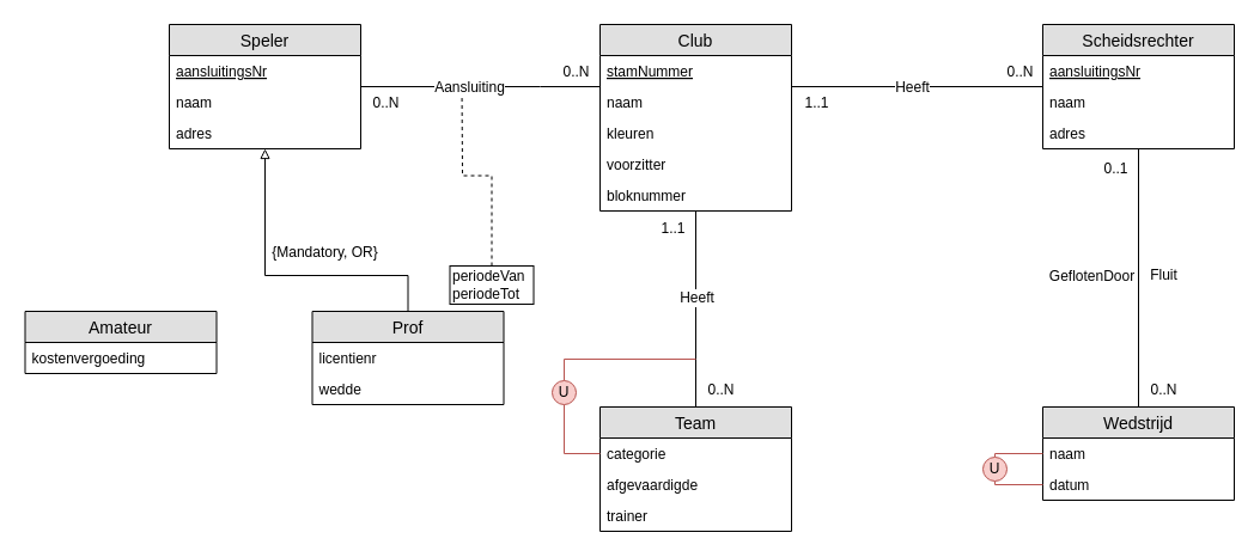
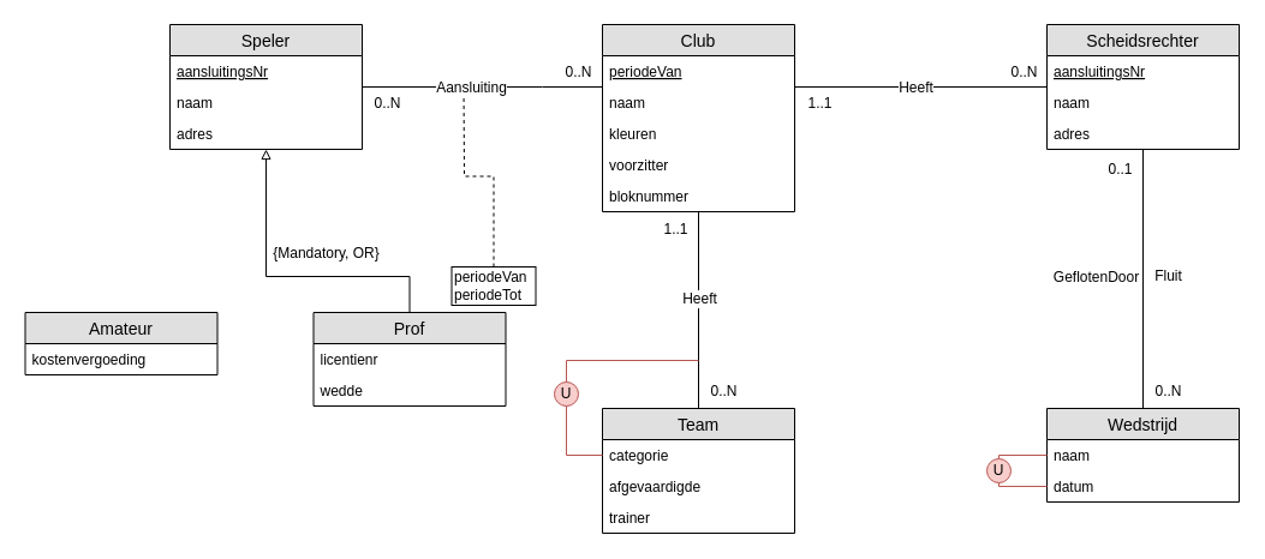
  <mxCell id="0" />
  <mxCell id="1" parent="0" />
  <mxCell id="2" style="edgeStyle=orthogonalEdgeStyle;rounded=0;orthogonalLoop=1;jettySize=auto;html=1;endArrow=none;endFill=0;dashed=1;" edge="1" parent="1" source="48"><mxGeometry relative="1" as="geometry"><mxPoint x="385.5" y="70" as="targetPoint" /></mxGeometry></mxCell>
  <mxCell id="3" style="edgeStyle=orthogonalEdgeStyle;rounded=0;orthogonalLoop=1;jettySize=auto;html=1;endArrow=none;endFill=0;" edge="1" parent="1" source="7" target="19"><mxGeometry relative="1" as="geometry"><mxPoint x="461" y="72" as="targetPoint" /><Array as="points"><mxPoint x="451" y="72" /><mxPoint x="451" y="72" /></Array></mxGeometry></mxCell>
  <mxCell id="4" value="0..N" style="text;html=1;resizable=0;points=[];align=center;verticalAlign=middle;labelBackgroundColor=#ffffff;" vertex="1" connectable="0" parent="3"><mxGeometry x="0.833" y="1" relative="1" as="geometry"><mxPoint x="-3.5" y="-12" as="offset" /></mxGeometry></mxCell>
  <mxCell id="5" value="0..N" style="text;html=1;resizable=0;points=[];align=center;verticalAlign=middle;labelBackgroundColor=#ffffff;" vertex="1" connectable="0" parent="3"><mxGeometry x="0.503" y="-131" relative="1" as="geometry"><mxPoint x="-130" y="-118" as="offset" /></mxGeometry></mxCell>
  <mxCell id="6" value="Aansluiting" style="text;html=1;resizable=0;points=[];align=center;verticalAlign=middle;labelBackgroundColor=#ffffff;" vertex="1" connectable="0" parent="3"><mxGeometry x="-0.109" y="2" relative="1" as="geometry"><mxPoint x="1" y="2" as="offset" /></mxGeometry></mxCell>
  <mxCell id="7" value="Speler" style="swimlane;fontStyle=0;childLayout=stackLayout;horizontal=1;startSize=26;fillColor=#e0e0e0;horizontalStack=0;resizeParent=1;resizeParentMax=0;resizeLast=0;collapsible=1;marginBottom=0;swimlaneFillColor=#ffffff;align=center;fontSize=14;" vertex="1" parent="1"><mxGeometry x="141" y="20" width="160" height="104" as="geometry" /></mxCell>
  <mxCell id="8" value="aansluitingsNr" style="text;strokeColor=none;fillColor=none;spacingLeft=4;spacingRight=4;overflow=hidden;rotatable=0;points=[[0,0.5],[1,0.5]];portConstraint=eastwest;fontSize=12;fontStyle=4" vertex="1" parent="7"><mxGeometry y="26" width="160" height="26" as="geometry" /></mxCell>
  <mxCell id="9" value="naam" style="text;strokeColor=none;fillColor=none;spacingLeft=4;spacingRight=4;overflow=hidden;rotatable=0;points=[[0,0.5],[1,0.5]];portConstraint=eastwest;fontSize=12;" vertex="1" parent="7"><mxGeometry y="52" width="160" height="26" as="geometry" /></mxCell>
  <mxCell id="10" value="adres" style="text;strokeColor=none;fillColor=none;spacingLeft=4;spacingRight=4;overflow=hidden;rotatable=0;points=[[0,0.5],[1,0.5]];portConstraint=eastwest;fontSize=12;" vertex="1" parent="7"><mxGeometry y="78" width="160" height="26" as="geometry" /></mxCell>
  <mxCell id="11" style="edgeStyle=orthogonalEdgeStyle;rounded=0;orthogonalLoop=1;jettySize=auto;html=1;endArrow=none;endFill=0;" edge="1" parent="1" source="19" target="41"><mxGeometry relative="1" as="geometry"><Array as="points"><mxPoint x="751" y="72" /><mxPoint x="751" y="72" /></Array></mxGeometry></mxCell>
  <mxCell id="12" value="Heeft" style="text;html=1;resizable=0;points=[];align=center;verticalAlign=middle;labelBackgroundColor=#ffffff;" vertex="1" connectable="0" parent="11"><mxGeometry x="-0.088" y="-1" relative="1" as="geometry"><mxPoint x="4" y="-1" as="offset" /></mxGeometry></mxCell>
  <mxCell id="13" value="1..1" style="text;html=1;resizable=0;points=[];align=center;verticalAlign=middle;labelBackgroundColor=#ffffff;" vertex="1" connectable="0" parent="11"><mxGeometry x="-0.14" y="69" relative="1" as="geometry"><mxPoint x="-70" y="82" as="offset" /></mxGeometry></mxCell>
  <mxCell id="14" value="0..N" style="text;html=1;resizable=0;points=[];align=center;verticalAlign=middle;labelBackgroundColor=#ffffff;" vertex="1" connectable="0" parent="11"><mxGeometry x="0.769" relative="1" as="geometry"><mxPoint x="4" y="-13" as="offset" /></mxGeometry></mxCell>
  <mxCell id="15" style="edgeStyle=orthogonalEdgeStyle;rounded=0;orthogonalLoop=1;jettySize=auto;html=1;endArrow=none;endFill=0;" edge="1" parent="1" source="19" target="32"><mxGeometry relative="1" as="geometry" /></mxCell>
  <mxCell id="16" value="Heeft" style="text;html=1;resizable=0;points=[];align=center;verticalAlign=middle;labelBackgroundColor=#ffffff;" vertex="1" connectable="0" parent="15"><mxGeometry x="-0.122" relative="1" as="geometry"><mxPoint as="offset" /></mxGeometry></mxCell>
  <mxCell id="17" value="1..1" style="text;html=1;resizable=0;points=[];align=center;verticalAlign=middle;labelBackgroundColor=#ffffff;" vertex="1" connectable="0" parent="15"><mxGeometry x="-0.844" y="-2" relative="1" as="geometry"><mxPoint x="-18" y="1.5" as="offset" /></mxGeometry></mxCell>
  <mxCell id="18" value="0..N" style="text;html=1;resizable=0;points=[];align=center;verticalAlign=middle;labelBackgroundColor=#ffffff;" vertex="1" connectable="0" parent="15"><mxGeometry x="0.803" relative="1" as="geometry"><mxPoint x="20" y="1.5" as="offset" /></mxGeometry></mxCell>
  <mxCell id="19" value="Club" style="swimlane;fontStyle=0;childLayout=stackLayout;horizontal=1;startSize=26;fillColor=#e0e0e0;horizontalStack=0;resizeParent=1;resizeParentMax=0;resizeLast=0;collapsible=1;marginBottom=0;swimlaneFillColor=#ffffff;align=center;fontSize=14;" vertex="1" parent="1"><mxGeometry x="501" y="20" width="160" height="156" as="geometry" /></mxCell>
- <mxCell id="20" value="stamNummer" style="text;strokeColor=none;fillColor=none;spacingLeft=4;spacingRight=4;overflow=hidden;rotatable=0;points=[[0,0.5],[1,0.5]];portConstraint=eastwest;fontSize=12;fontStyle=4" vertex="1" parent="19"><mxGeometry y="26" width="160" height="26" as="geometry" /></mxCell>
+ <mxCell id="20" value="periodeVan" style="text;strokeColor=none;fillColor=none;spacingLeft=4;spacingRight=4;overflow=hidden;rotatable=0;points=[[0,0.5],[1,0.5]];portConstraint=eastwest;fontSize=12;fontStyle=4" vertex="1" parent="19"><mxGeometry y="26" width="160" height="26" as="geometry" /></mxCell>
  <mxCell id="21" value="naam" style="text;strokeColor=none;fillColor=none;spacingLeft=4;spacingRight=4;overflow=hidden;rotatable=0;points=[[0,0.5],[1,0.5]];portConstraint=eastwest;fontSize=12;" vertex="1" parent="19"><mxGeometry y="52" width="160" height="26" as="geometry" /></mxCell>
  <mxCell id="22" value="kleuren" style="text;strokeColor=none;fillColor=none;spacingLeft=4;spacingRight=4;overflow=hidden;rotatable=0;points=[[0,0.5],[1,0.5]];portConstraint=eastwest;fontSize=12;" vertex="1" parent="19"><mxGeometry y="78" width="160" height="26" as="geometry" /></mxCell>
  <mxCell id="23" value="voorzitter" style="text;strokeColor=none;fillColor=none;spacingLeft=4;spacingRight=4;overflow=hidden;rotatable=0;points=[[0,0.5],[1,0.5]];portConstraint=eastwest;fontSize=12;" vertex="1" parent="19"><mxGeometry y="104" width="160" height="26" as="geometry" /></mxCell>
  <mxCell id="24" value="bloknummer" style="text;strokeColor=none;fillColor=none;spacingLeft=4;spacingRight=4;overflow=hidden;rotatable=0;points=[[0,0.5],[1,0.5]];portConstraint=eastwest;fontSize=12;" vertex="1" parent="19"><mxGeometry y="130" width="160" height="26" as="geometry" /></mxCell>
  <mxCell id="25" value="Amateur" style="swimlane;fontStyle=0;childLayout=stackLayout;horizontal=1;startSize=26;fillColor=#e0e0e0;horizontalStack=0;resizeParent=1;resizeParentMax=0;resizeLast=0;collapsible=1;marginBottom=0;swimlaneFillColor=#ffffff;align=center;fontSize=14;" vertex="1" parent="1"><mxGeometry x="20.5" y="260" width="160" height="52" as="geometry" /></mxCell>
  <mxCell id="26" value="kostenvergoeding" style="text;strokeColor=none;fillColor=none;spacingLeft=4;spacingRight=4;overflow=hidden;rotatable=0;points=[[0,0.5],[1,0.5]];portConstraint=eastwest;fontSize=12;" vertex="1" parent="25"><mxGeometry y="26" width="160" height="26" as="geometry" /></mxCell>
  <mxCell id="27" style="edgeStyle=orthogonalEdgeStyle;rounded=0;orthogonalLoop=1;jettySize=auto;html=1;endArrow=block;endFill=0;" edge="1" parent="1" source="29" target="7"><mxGeometry relative="1" as="geometry"><Array as="points"><mxPoint x="341" y="230" /><mxPoint x="221" y="230" /></Array></mxGeometry></mxCell>
  <mxCell id="28" value="{Mandatory, OR}" style="text;html=1;resizable=0;points=[];align=center;verticalAlign=middle;labelBackgroundColor=#ffffff;" vertex="1" connectable="0" parent="27"><mxGeometry x="0.637" y="-3" relative="1" as="geometry"><mxPoint x="46.5" y="40" as="offset" /></mxGeometry></mxCell>
  <mxCell id="29" value="Prof" style="swimlane;fontStyle=0;childLayout=stackLayout;horizontal=1;startSize=26;fillColor=#e0e0e0;horizontalStack=0;resizeParent=1;resizeParentMax=0;resizeLast=0;collapsible=1;marginBottom=0;swimlaneFillColor=#ffffff;align=center;fontSize=14;" vertex="1" parent="1"><mxGeometry x="260.5" y="260" width="160" height="78" as="geometry" /></mxCell>
  <mxCell id="30" value="licentienr" style="text;strokeColor=none;fillColor=none;spacingLeft=4;spacingRight=4;overflow=hidden;rotatable=0;points=[[0,0.5],[1,0.5]];portConstraint=eastwest;fontSize=12;" vertex="1" parent="29"><mxGeometry y="26" width="160" height="26" as="geometry" /></mxCell>
  <mxCell id="31" value="wedde" style="text;strokeColor=none;fillColor=none;spacingLeft=4;spacingRight=4;overflow=hidden;rotatable=0;points=[[0,0.5],[1,0.5]];portConstraint=eastwest;fontSize=12;" vertex="1" parent="29"><mxGeometry y="52" width="160" height="26" as="geometry" /></mxCell>
  <mxCell id="32" value="Team" style="swimlane;fontStyle=0;childLayout=stackLayout;horizontal=1;startSize=26;fillColor=#e0e0e0;horizontalStack=0;resizeParent=1;resizeParentMax=0;resizeLast=0;collapsible=1;marginBottom=0;swimlaneFillColor=#ffffff;align=center;fontSize=14;" vertex="1" parent="1"><mxGeometry x="501" y="340" width="160" height="104" as="geometry" /></mxCell>
  <mxCell id="33" value="categorie" style="text;strokeColor=none;fillColor=none;spacingLeft=4;spacingRight=4;overflow=hidden;rotatable=0;points=[[0,0.5],[1,0.5]];portConstraint=eastwest;fontSize=12;" vertex="1" parent="32"><mxGeometry y="26" width="160" height="26" as="geometry" /></mxCell>
  <mxCell id="34" value="afgevaardigde" style="text;strokeColor=none;fillColor=none;spacingLeft=4;spacingRight=4;overflow=hidden;rotatable=0;points=[[0,0.5],[1,0.5]];portConstraint=eastwest;fontSize=12;" vertex="1" parent="32"><mxGeometry y="52" width="160" height="26" as="geometry" /></mxCell>
  <mxCell id="35" value="trainer" style="text;strokeColor=none;fillColor=none;spacingLeft=4;spacingRight=4;overflow=hidden;rotatable=0;points=[[0,0.5],[1,0.5]];portConstraint=eastwest;fontSize=12;" vertex="1" parent="32"><mxGeometry y="78" width="160" height="26" as="geometry" /></mxCell>
  <mxCell id="36" style="edgeStyle=orthogonalEdgeStyle;rounded=0;orthogonalLoop=1;jettySize=auto;html=1;endArrow=none;endFill=0;" edge="1" parent="1" source="41" target="45"><mxGeometry relative="1" as="geometry" /></mxCell>
  <mxCell id="37" value="Fluit" style="text;html=1;resizable=0;points=[];align=center;verticalAlign=middle;labelBackgroundColor=#ffffff;" vertex="1" connectable="0" parent="36"><mxGeometry x="-0.091" y="-3" relative="1" as="geometry"><mxPoint x="23" y="7.5" as="offset" /></mxGeometry></mxCell>
  <mxCell id="38" value="GeflotenDoor" style="text;html=1;resizable=0;points=[];align=center;verticalAlign=middle;labelBackgroundColor=#ffffff;" vertex="1" connectable="0" parent="36"><mxGeometry x="-0.122" y="-2" relative="1" as="geometry"><mxPoint x="-38" y="11" as="offset" /></mxGeometry></mxCell>
  <mxCell id="39" value="0..N" style="text;html=1;resizable=0;points=[];align=center;verticalAlign=middle;labelBackgroundColor=#ffffff;" vertex="1" connectable="0" parent="36"><mxGeometry x="0.85" y="2" relative="1" as="geometry"><mxPoint x="18" y="1" as="offset" /></mxGeometry></mxCell>
  <mxCell id="40" value="0..1" style="text;html=1;resizable=0;points=[];align=center;verticalAlign=middle;labelBackgroundColor=#ffffff;" vertex="1" connectable="0" parent="36"><mxGeometry x="-0.847" y="-1" relative="1" as="geometry"><mxPoint x="-19" y="-0.5" as="offset" /></mxGeometry></mxCell>
  <mxCell id="41" value="Scheidsrechter" style="swimlane;fontStyle=0;childLayout=stackLayout;horizontal=1;startSize=26;fillColor=#e0e0e0;horizontalStack=0;resizeParent=1;resizeParentMax=0;resizeLast=0;collapsible=1;marginBottom=0;swimlaneFillColor=#ffffff;align=center;fontSize=14;" vertex="1" parent="1"><mxGeometry x="871" y="20" width="160" height="104" as="geometry" /></mxCell>
  <mxCell id="42" value="aansluitingsNr" style="text;strokeColor=none;fillColor=none;spacingLeft=4;spacingRight=4;overflow=hidden;rotatable=0;points=[[0,0.5],[1,0.5]];portConstraint=eastwest;fontSize=12;fontStyle=4" vertex="1" parent="41"><mxGeometry y="26" width="160" height="26" as="geometry" /></mxCell>
  <mxCell id="43" value="naam" style="text;strokeColor=none;fillColor=none;spacingLeft=4;spacingRight=4;overflow=hidden;rotatable=0;points=[[0,0.5],[1,0.5]];portConstraint=eastwest;fontSize=12;" vertex="1" parent="41"><mxGeometry y="52" width="160" height="26" as="geometry" /></mxCell>
  <mxCell id="44" value="adres" style="text;strokeColor=none;fillColor=none;spacingLeft=4;spacingRight=4;overflow=hidden;rotatable=0;points=[[0,0.5],[1,0.5]];portConstraint=eastwest;fontSize=12;" vertex="1" parent="41"><mxGeometry y="78" width="160" height="26" as="geometry" /></mxCell>
  <mxCell id="45" value="Wedstrijd" style="swimlane;fontStyle=0;childLayout=stackLayout;horizontal=1;startSize=26;fillColor=#e0e0e0;horizontalStack=0;resizeParent=1;resizeParentMax=0;resizeLast=0;collapsible=1;marginBottom=0;swimlaneFillColor=#ffffff;align=center;fontSize=14;" vertex="1" parent="1"><mxGeometry x="871" y="340" width="160" height="78" as="geometry" /></mxCell>
  <mxCell id="46" value="naam" style="text;strokeColor=none;fillColor=none;spacingLeft=4;spacingRight=4;overflow=hidden;rotatable=0;points=[[0,0.5],[1,0.5]];portConstraint=eastwest;fontSize=12;" vertex="1" parent="45"><mxGeometry y="26" width="160" height="26" as="geometry" /></mxCell>
  <mxCell id="47" value="datum" style="text;strokeColor=none;fillColor=none;spacingLeft=4;spacingRight=4;overflow=hidden;rotatable=0;points=[[0,0.5],[1,0.5]];portConstraint=eastwest;fontSize=12;" vertex="1" parent="45"><mxGeometry y="52" width="160" height="26" as="geometry" /></mxCell>
  <mxCell id="48" value="periodeVan&lt;br&gt;periodeTot" style="rounded=0;whiteSpace=wrap;html=1;align=left;" vertex="1" parent="1"><mxGeometry x="375.5" y="222" width="70" height="32" as="geometry" /></mxCell>
  <mxCell id="49" style="edgeStyle=orthogonalEdgeStyle;rounded=0;orthogonalLoop=1;jettySize=auto;html=1;entryX=0;entryY=0.5;entryDx=0;entryDy=0;endArrow=none;endFill=0;fillColor=#f8cecc;strokeColor=#b85450;" edge="1" parent="1" source="51" target="46"><mxGeometry relative="1" as="geometry"><Array as="points"><mxPoint x="831" y="379" /></Array></mxGeometry></mxCell>
  <mxCell id="50" style="edgeStyle=orthogonalEdgeStyle;rounded=0;orthogonalLoop=1;jettySize=auto;html=1;entryX=0;entryY=0.5;entryDx=0;entryDy=0;endArrow=none;endFill=0;fillColor=#f8cecc;strokeColor=#b85450;" edge="1" parent="1" source="51" target="47"><mxGeometry relative="1" as="geometry"><Array as="points"><mxPoint x="831" y="405" /></Array></mxGeometry></mxCell>
  <mxCell id="51" value="U" style="ellipse;whiteSpace=wrap;html=1;aspect=fixed;align=center;fillColor=#f8cecc;strokeColor=#b85450;" vertex="1" parent="1"><mxGeometry x="821" y="382" width="20" height="20" as="geometry" /></mxCell>
  <mxCell id="52" style="edgeStyle=orthogonalEdgeStyle;rounded=0;orthogonalLoop=1;jettySize=auto;html=1;endArrow=none;endFill=0;fillColor=#f8cecc;strokeColor=#b85450;" edge="1" parent="1" source="54"><mxGeometry relative="1" as="geometry"><mxPoint x="581" y="300" as="targetPoint" /><Array as="points"><mxPoint x="471" y="300" /><mxPoint x="581" y="300" /></Array></mxGeometry></mxCell>
  <mxCell id="53" style="edgeStyle=orthogonalEdgeStyle;rounded=0;orthogonalLoop=1;jettySize=auto;html=1;entryX=0;entryY=0.5;entryDx=0;entryDy=0;endArrow=none;endFill=0;fillColor=#f8cecc;strokeColor=#b85450;" edge="1" parent="1" source="54" target="33"><mxGeometry relative="1" as="geometry" /></mxCell>
  <mxCell id="54" value="U" style="ellipse;whiteSpace=wrap;html=1;aspect=fixed;align=center;fillColor=#f8cecc;strokeColor=#b85450;" vertex="1" parent="1"><mxGeometry x="461" y="318" width="20" height="20" as="geometry" /></mxCell>
